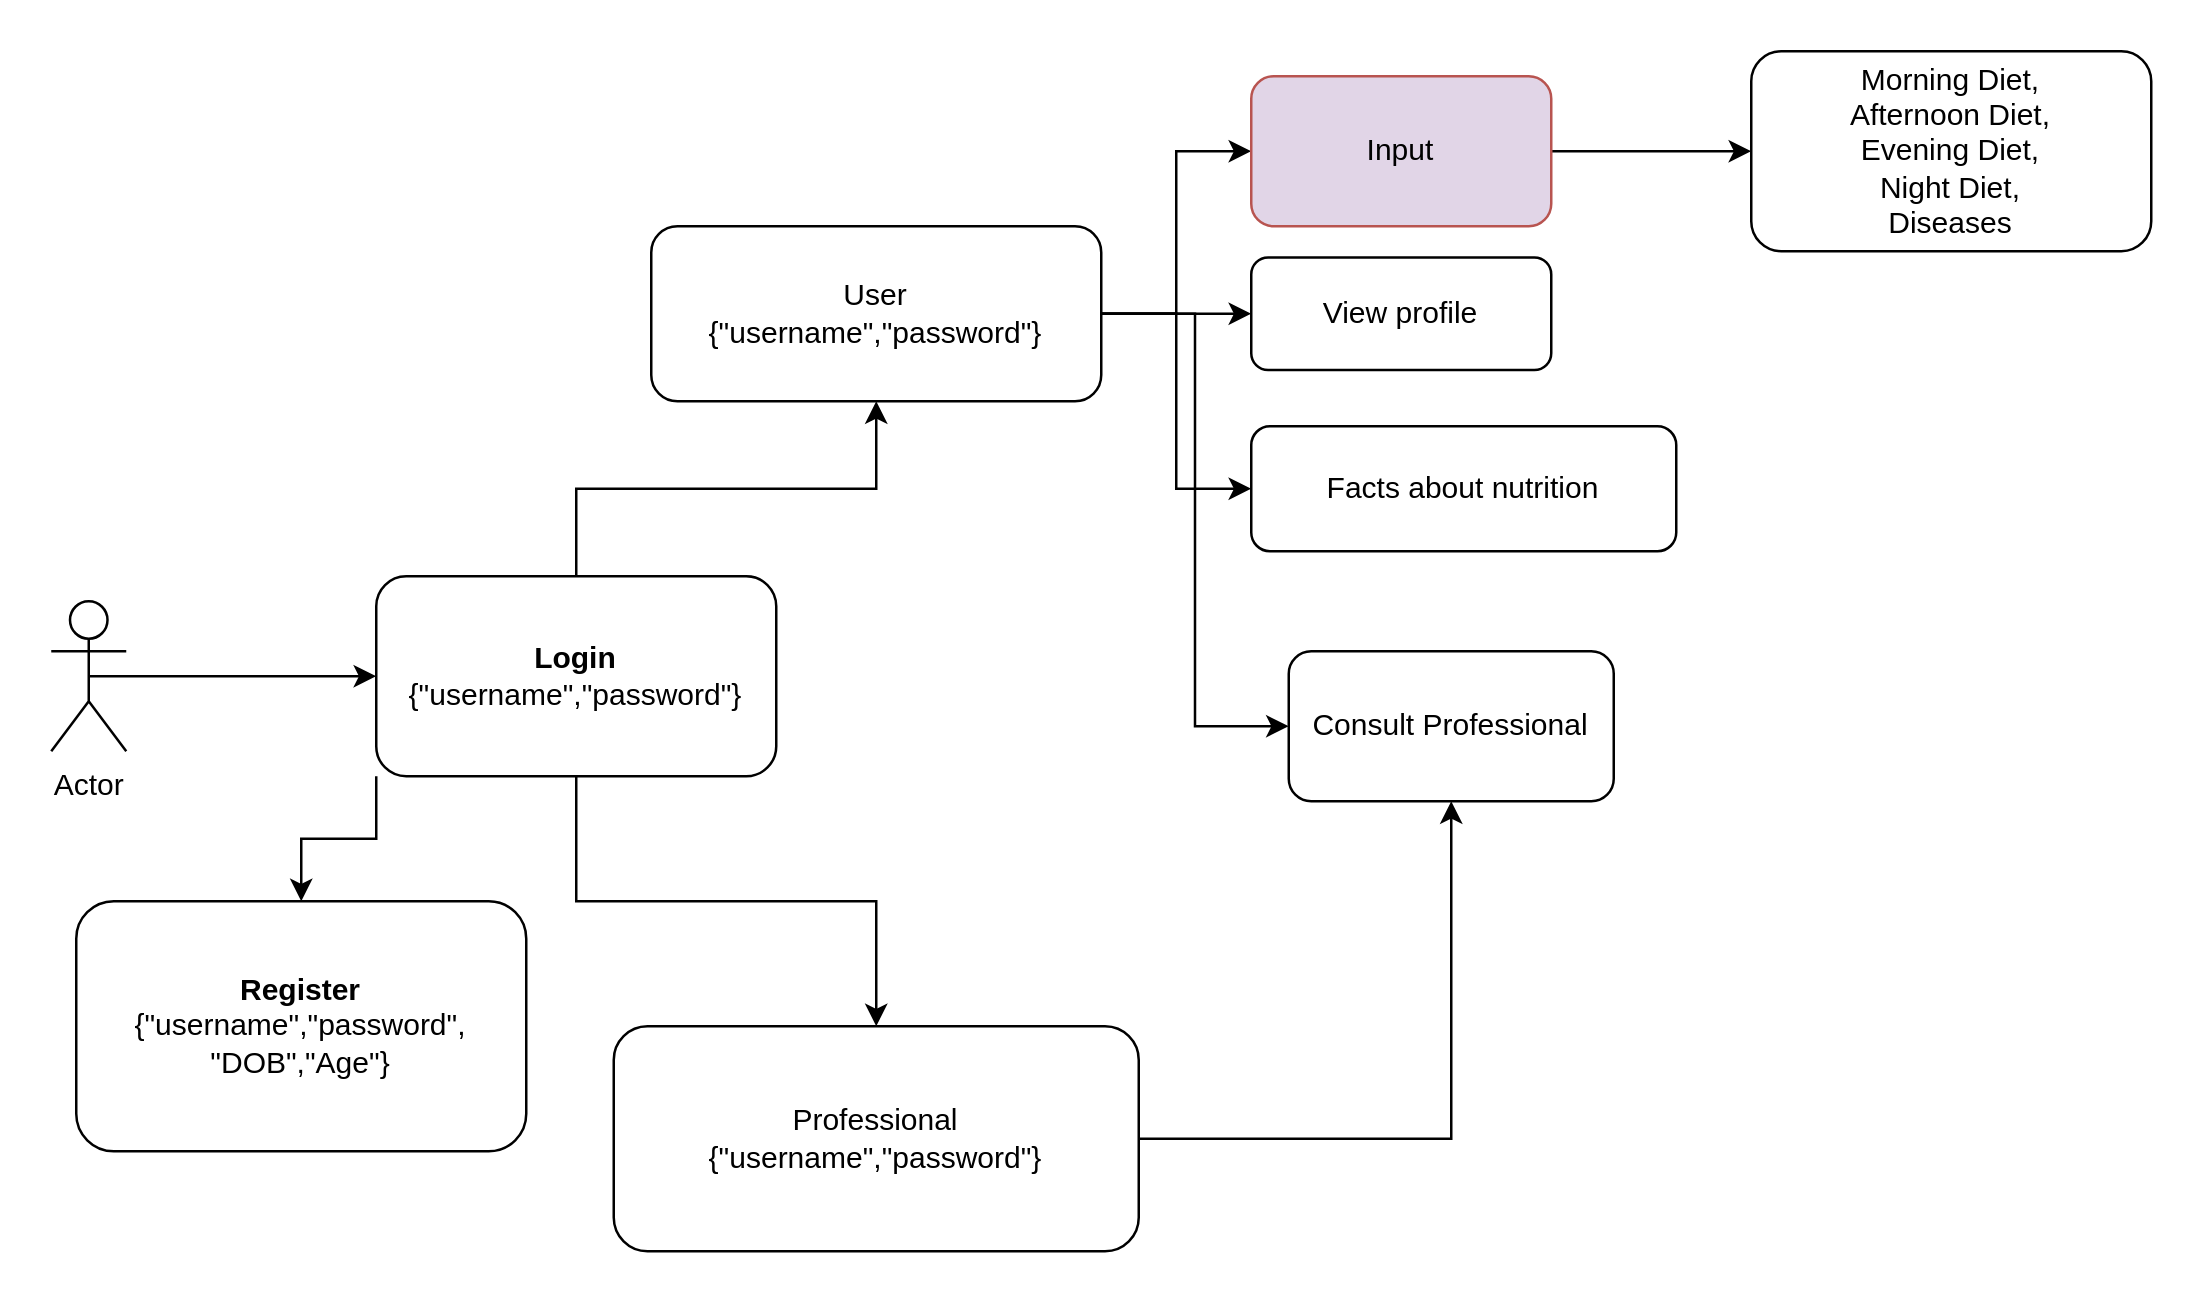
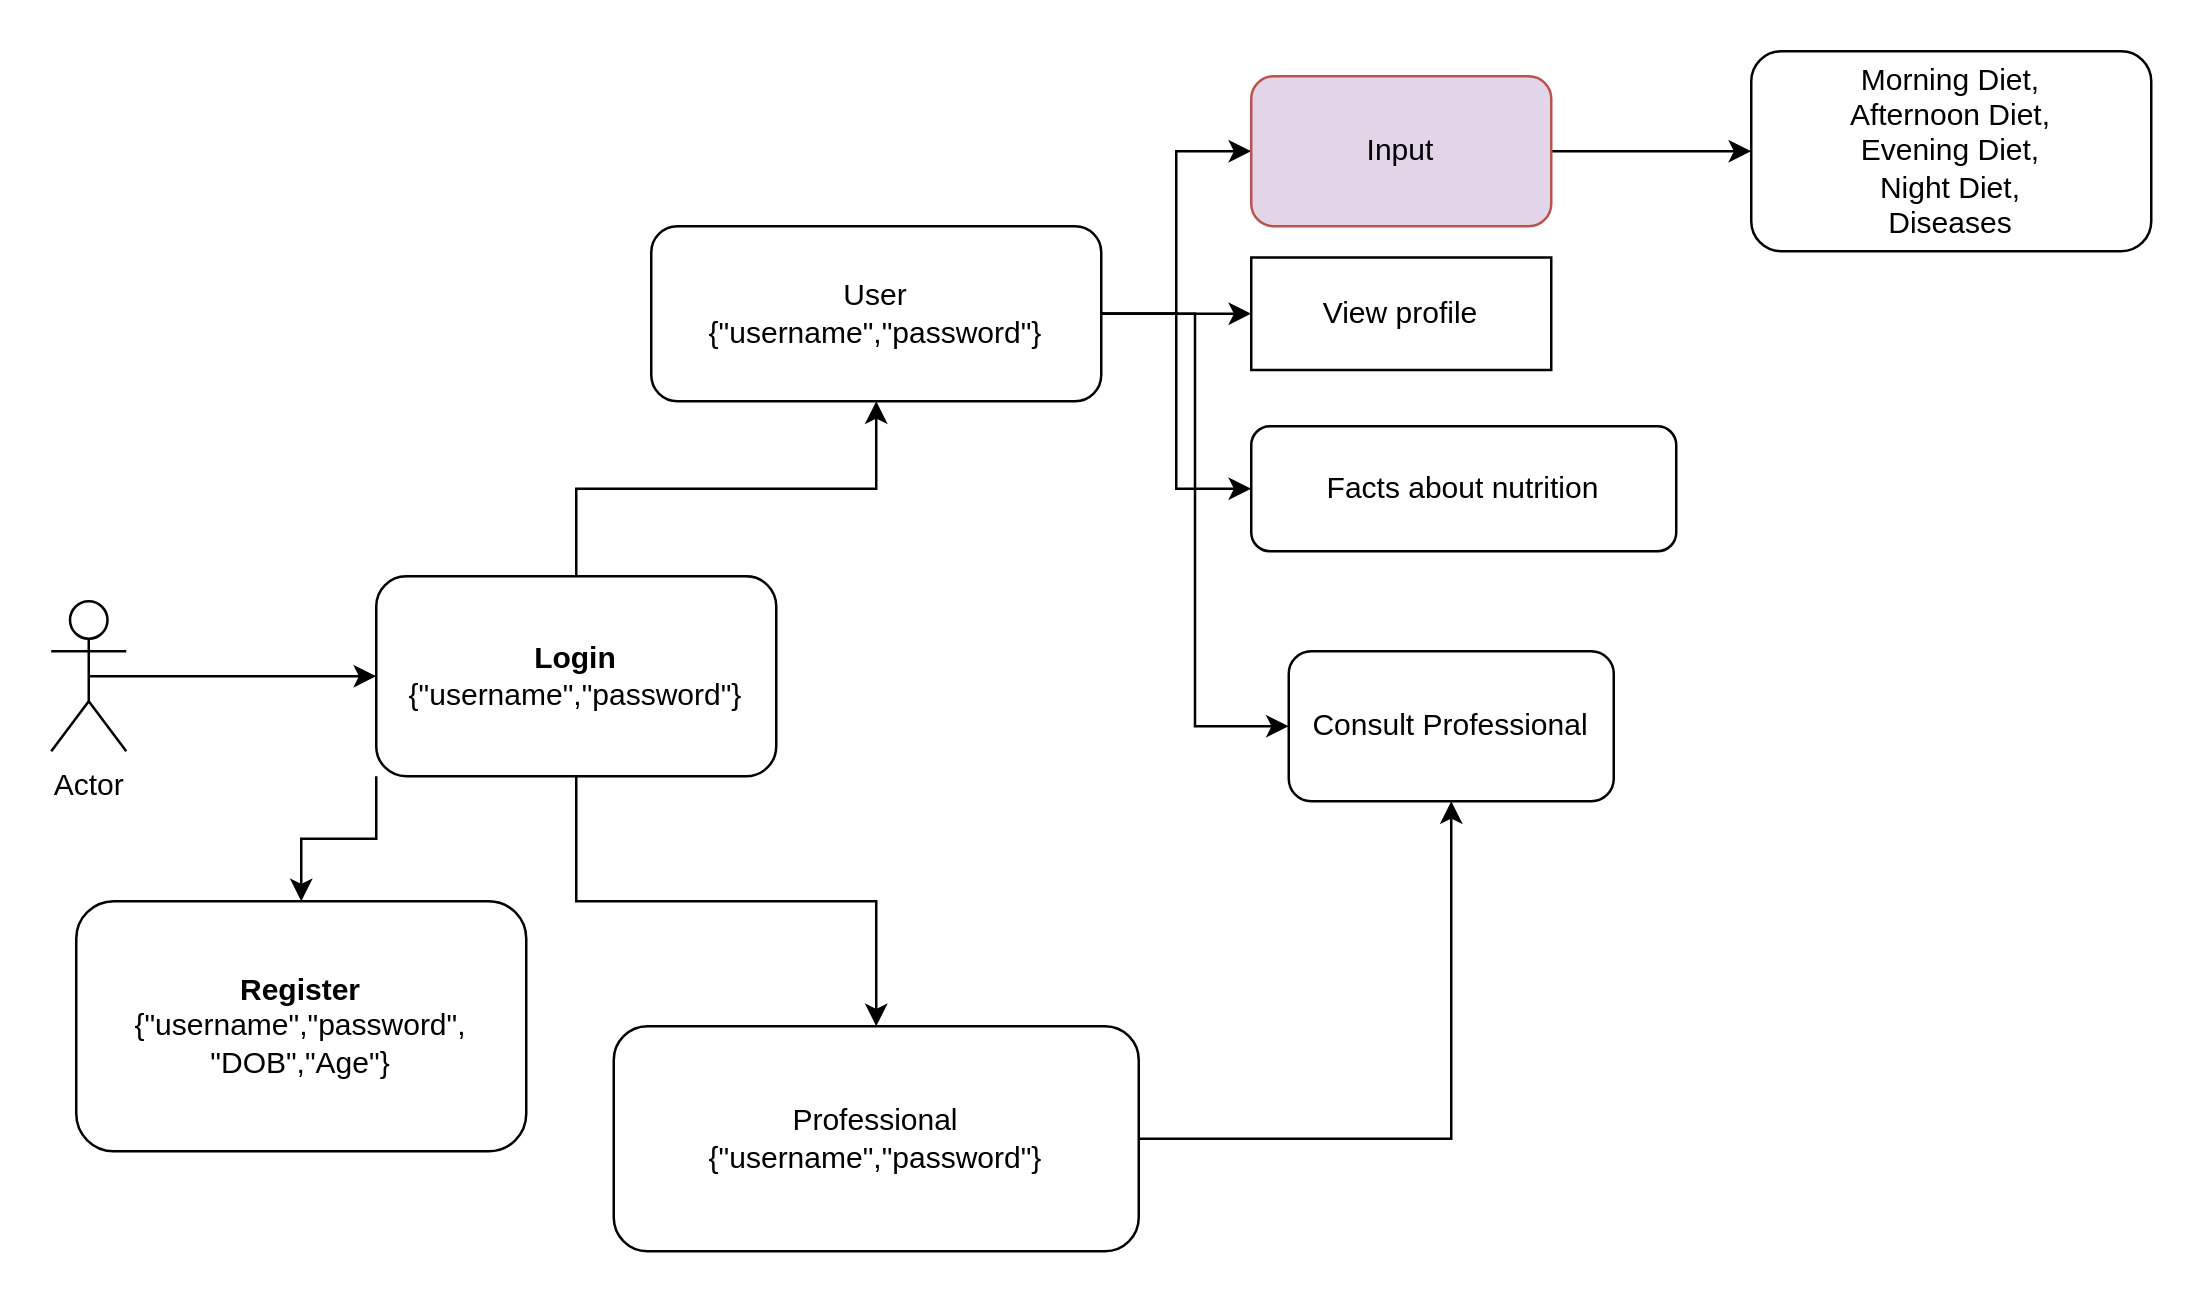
  <mxCell id="0" />
  <mxCell id="1" parent="0" />
  <mxCell id="2" value="" style="edgeStyle=orthogonalEdgeStyle;rounded=0;orthogonalLoop=1;jettySize=auto;html=1;" edge="1" parent="1" source="5" target="10"><mxGeometry relative="1" as="geometry" /></mxCell>
  <mxCell id="3" value="" style="edgeStyle=orthogonalEdgeStyle;rounded=0;orthogonalLoop=1;jettySize=auto;html=1;" edge="1" parent="1" source="5" target="12"><mxGeometry relative="1" as="geometry" /></mxCell>
  <mxCell id="4" style="edgeStyle=orthogonalEdgeStyle;rounded=0;orthogonalLoop=1;jettySize=auto;html=1;exitX=0;exitY=1;exitDx=0;exitDy=0;" edge="1" parent="1" source="5" target="20"><mxGeometry relative="1" as="geometry" /></mxCell>
  <mxCell id="5" value="&lt;b&gt;Login&lt;/b&gt;&lt;br&gt;{&quot;username&quot;,&quot;password&quot;}" style="rounded=1;whiteSpace=wrap;html=1;" vertex="1" parent="1"><mxGeometry x="150" y="230" width="160" height="80" as="geometry" /></mxCell>
  <mxCell id="6" value="" style="edgeStyle=orthogonalEdgeStyle;rounded=0;orthogonalLoop=1;jettySize=auto;html=1;" edge="1" parent="1" source="10" target="14"><mxGeometry relative="1" as="geometry" /></mxCell>
  <mxCell id="7" style="edgeStyle=orthogonalEdgeStyle;rounded=0;orthogonalLoop=1;jettySize=auto;html=1;exitX=1;exitY=0.5;exitDx=0;exitDy=0;entryX=0;entryY=0.5;entryDx=0;entryDy=0;" edge="1" parent="1" source="10" target="15"><mxGeometry relative="1" as="geometry" /></mxCell>
  <mxCell id="8" style="edgeStyle=orthogonalEdgeStyle;rounded=0;orthogonalLoop=1;jettySize=auto;html=1;exitX=1;exitY=0.5;exitDx=0;exitDy=0;entryX=0;entryY=0.5;entryDx=0;entryDy=0;" edge="1" parent="1" source="10" target="16"><mxGeometry relative="1" as="geometry" /></mxCell>
  <mxCell id="9" style="edgeStyle=orthogonalEdgeStyle;rounded=0;orthogonalLoop=1;jettySize=auto;html=1;exitX=1;exitY=0.5;exitDx=0;exitDy=0;entryX=0;entryY=0.5;entryDx=0;entryDy=0;" edge="1" parent="1" source="10" target="17"><mxGeometry relative="1" as="geometry" /></mxCell>
  <mxCell id="10" value="User&lt;br&gt;{&quot;username&quot;,&quot;password&quot;}" style="whiteSpace=wrap;html=1;rounded=1;" vertex="1" parent="1"><mxGeometry x="260" y="90" width="180" height="70" as="geometry" /></mxCell>
  <mxCell id="11" style="edgeStyle=orthogonalEdgeStyle;rounded=0;orthogonalLoop=1;jettySize=auto;html=1;exitX=1;exitY=0.5;exitDx=0;exitDy=0;entryX=0.5;entryY=1;entryDx=0;entryDy=0;" edge="1" parent="1" source="12" target="15"><mxGeometry relative="1" as="geometry" /></mxCell>
  <mxCell id="12" value="Professional&lt;br&gt;{&quot;username&quot;,&quot;password&quot;}" style="whiteSpace=wrap;html=1;rounded=1;" vertex="1" parent="1"><mxGeometry x="245" y="410" width="210" height="90" as="geometry" /></mxCell>
  <mxCell id="13" value="" style="edgeStyle=orthogonalEdgeStyle;rounded=0;orthogonalLoop=1;jettySize=auto;html=1;" edge="1" parent="1" source="14" target="21"><mxGeometry relative="1" as="geometry" /></mxCell>
  <mxCell id="14" value="Input" style="whiteSpace=wrap;html=1;rounded=1;fillColor=#e1d5e7;strokeColor=#b85450;" vertex="1" parent="1"><mxGeometry x="500" y="30" width="120" height="60" as="geometry" /></mxCell>
  <mxCell id="15" value="Consult Professional" style="rounded=1;whiteSpace=wrap;html=1;" vertex="1" parent="1"><mxGeometry x="515" y="260" width="130" height="60" as="geometry" /></mxCell>
- <mxCell id="16" value="View profile" style="rounded=1;whiteSpace=wrap;html=1;" vertex="1" parent="1"><mxGeometry x="500" y="102.5" width="120" height="45" as="geometry" /></mxCell>
+ <mxCell id="16" value="View profile" style="whiteSpace=wrap;html=1;rounded=0;" vertex="1" parent="1"><mxGeometry x="500" y="102.5" width="120" height="45" as="geometry" /></mxCell>
  <mxCell id="17" value="Facts about nutrition" style="rounded=1;whiteSpace=wrap;html=1;" vertex="1" parent="1"><mxGeometry x="500" y="170" width="170" height="50" as="geometry" /></mxCell>
  <mxCell id="18" style="edgeStyle=orthogonalEdgeStyle;rounded=0;orthogonalLoop=1;jettySize=auto;html=1;exitX=0.5;exitY=0.5;exitDx=0;exitDy=0;exitPerimeter=0;entryX=0;entryY=0.5;entryDx=0;entryDy=0;" edge="1" parent="1" source="19" target="5"><mxGeometry relative="1" as="geometry" /></mxCell>
  <mxCell id="19" value="Actor" style="shape=umlActor;verticalLabelPosition=bottom;verticalAlign=top;html=1;outlineConnect=0;" vertex="1" parent="1"><mxGeometry x="20" y="240" width="30" height="60" as="geometry" /></mxCell>
  <mxCell id="20" value="&lt;b&gt;Register&lt;/b&gt;&lt;br&gt;{&quot;username&quot;,&quot;password&quot;,&lt;br&gt;&quot;DOB&quot;,&quot;Age&quot;}" style="rounded=1;whiteSpace=wrap;html=1;" vertex="1" parent="1"><mxGeometry x="30" y="360" width="180" height="100" as="geometry" /></mxCell>
  <mxCell id="21" value="Morning Diet,&lt;br&gt;Afternoon Diet,&lt;br&gt;Evening Diet,&lt;br&gt;Night Diet,&lt;br&gt;Diseases" style="whiteSpace=wrap;html=1;rounded=1;" vertex="1" parent="1"><mxGeometry x="700" y="20" width="160" height="80" as="geometry" /></mxCell>
